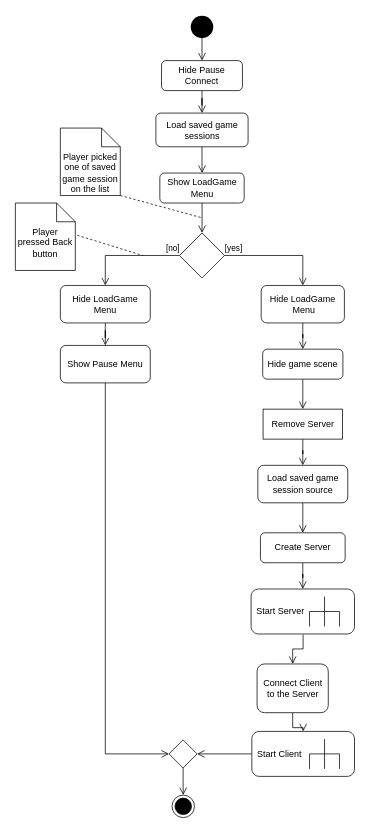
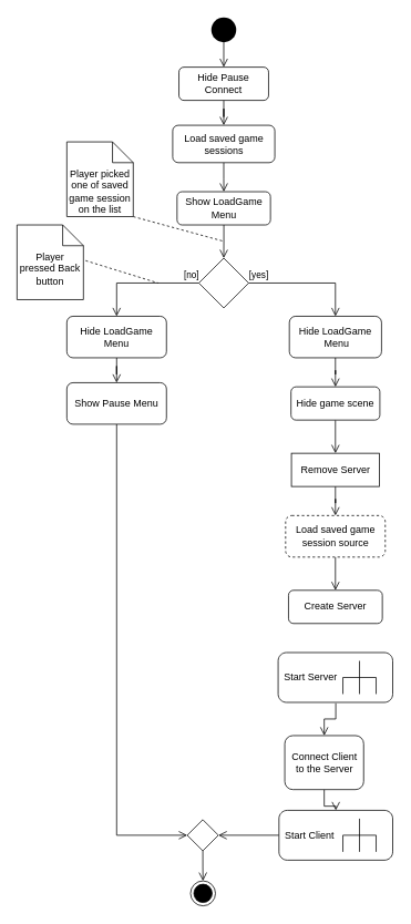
  <mxCell id="0" />
  <mxCell id="1" parent="0" />
  <mxCell id="2" value="" style="edgeStyle=orthogonalEdgeStyle;html=1;verticalAlign=bottom;endArrow=open;endSize=8;strokeColor=#000000;rounded=0;entryX=0.5;entryY=0;entryDx=0;entryDy=0;exitX=0.5;exitY=1;exitDx=0;exitDy=0;" parent="1" source="13" target="4" edge="1"><mxGeometry relative="1" as="geometry"><mxPoint x="262" y="125" as="targetPoint" /><mxPoint x="262.5" y="95" as="sourcePoint" /></mxGeometry></mxCell>
  <mxCell id="3" style="edgeStyle=orthogonalEdgeStyle;rounded=0;orthogonalLoop=1;jettySize=auto;html=1;endArrow=open;endFill=0;endSize=8;" parent="1" source="4" target="30" edge="1"><mxGeometry relative="1" as="geometry"><mxPoint x="268.07" y="152.57" as="targetPoint" /></mxGeometry></mxCell>
  <mxCell id="4" value="Hide Pause Connect" style="rounded=1;whiteSpace=wrap;html=1;strokeColor=#000000;" parent="1" vertex="1"><mxGeometry x="215" y="80" width="108" height="40" as="geometry" /></mxCell>
  <mxCell id="5" style="edgeStyle=orthogonalEdgeStyle;rounded=0;orthogonalLoop=1;jettySize=auto;html=1;entryX=0.5;entryY=0;entryDx=0;entryDy=0;endArrow=open;endFill=0;endSize=8;strokeColor=#000000;strokeWidth=1;" parent="1" source="6" target="14" edge="1"><mxGeometry relative="1" as="geometry"><mxPoint x="263" y="360" as="targetPoint" /></mxGeometry></mxCell>
  <mxCell id="6" value="Show LoadGame Menu" style="rounded=1;whiteSpace=wrap;html=1;strokeColor=#000000;" parent="1" vertex="1"><mxGeometry x="212.75" y="230" width="112.5" height="40" as="geometry" /></mxCell>
- <mxCell id="7" style="edgeStyle=orthogonalEdgeStyle;rounded=0;orthogonalLoop=1;jettySize=auto;html=1;endArrow=open;endFill=0;endSize=8;strokeColor=#000000;strokeWidth=1;" parent="1" source="8" target="22" edge="1"><mxGeometry relative="1" as="geometry"><mxPoint x="403.5" y="775" as="targetPoint" /></mxGeometry></mxCell>
  <mxCell id="8" value="Create Server" style="rounded=1;whiteSpace=wrap;html=1;strokeColor=#000000;" parent="1" vertex="1"><mxGeometry x="347" y="710" width="113" height="40" as="geometry" /></mxCell>
  <mxCell id="9" style="edgeStyle=orthogonalEdgeStyle;rounded=0;orthogonalLoop=1;jettySize=auto;html=1;fontSize=12;endArrow=open;endFill=0;endSize=8;strokeColor=#000000;strokeWidth=1;exitX=0.503;exitY=1.018;exitDx=0;exitDy=0;exitPerimeter=0;" parent="1" source="22" target="12" edge="1"><mxGeometry relative="1" as="geometry"><mxPoint x="403.5" y="815" as="sourcePoint" /><mxPoint x="403.5" y="885" as="targetPoint" /></mxGeometry></mxCell>
  <mxCell id="10" value="[no]" style="edgeStyle=orthogonalEdgeStyle;rounded=0;orthogonalLoop=1;jettySize=auto;html=1;endArrow=open;endFill=0;endSize=8;strokeColor=#000000;strokeWidth=1;fontSize=11;exitX=0;exitY=0.5;exitDx=0;exitDy=0;entryX=0.5;entryY=0;entryDx=0;entryDy=0;" parent="1" source="14" target="19" edge="1"><mxGeometry x="-0.871" y="-10" relative="1" as="geometry"><mxPoint as="offset" /><mxPoint x="189" y="364.976" as="sourcePoint" /><Array as="points"><mxPoint x="140" y="340" /></Array><mxPoint x="108.75" y="400" as="targetPoint" /></mxGeometry></mxCell>
  <mxCell id="11" style="edgeStyle=orthogonalEdgeStyle;rounded=0;orthogonalLoop=1;jettySize=auto;html=1;fontSize=12;endArrow=open;endFill=0;endSize=8;strokeColor=#000000;strokeWidth=1;" parent="1" source="12" target="21" edge="1"><mxGeometry relative="1" as="geometry"><mxPoint x="404.5" y="1035" as="targetPoint" /></mxGeometry></mxCell>
  <mxCell id="12" value="Connect Client &lt;br&gt;to the Server" style="rounded=1;whiteSpace=wrap;html=1;strokeColor=#000000;" parent="1" vertex="1"><mxGeometry x="342.5" y="885" width="95" height="65" as="geometry" /></mxCell>
  <mxCell id="13" value="" style="ellipse;fillColor=#000000;strokeColor=none;" parent="1" vertex="1"><mxGeometry x="254" y="20" width="30" height="30" as="geometry" /></mxCell>
  <mxCell id="14" value="" style="rhombus;" parent="1" vertex="1"><mxGeometry x="239" y="310" width="60" height="60" as="geometry" /></mxCell>
  <mxCell id="15" value="" style="ellipse;html=1;shape=endState;fillColor=#000000;strokeColor=#000000;" parent="1" vertex="1"><mxGeometry x="229" y="1060" width="30" height="30" as="geometry" /></mxCell>
  <mxCell id="16" style="edgeStyle=orthogonalEdgeStyle;rounded=0;orthogonalLoop=1;jettySize=auto;html=1;entryX=0.5;entryY=0;entryDx=0;entryDy=0;endArrow=open;endFill=0;endSize=8;" parent="1" source="17" target="8" edge="1"><mxGeometry relative="1" as="geometry"><mxPoint x="241" y="700" as="targetPoint" /></mxGeometry></mxCell>
- <mxCell id="17" value="Load saved game session source" style="rounded=1;whiteSpace=wrap;html=1;strokeColor=#000000;strokeWidth=1;" parent="1" vertex="1"><mxGeometry x="343.5" y="620" width="120" height="50" as="geometry" /></mxCell>
+ <mxCell id="17" value="Load saved game session source" style="rounded=1;whiteSpace=wrap;html=1;strokeColor=#000000;strokeWidth=1;dashed=1;" parent="1" vertex="1"><mxGeometry x="343.5" y="620" width="120" height="50" as="geometry" /></mxCell>
  <mxCell id="18" style="edgeStyle=orthogonalEdgeStyle;rounded=0;orthogonalLoop=1;jettySize=auto;html=1;endSize=8;endArrow=open;endFill=0;" parent="1" source="19" target="32" edge="1"><mxGeometry relative="1" as="geometry" /></mxCell>
  <mxCell id="19" value="Hide LoadGame Menu" style="rounded=1;whiteSpace=wrap;html=1;strokeColor=#000000;strokeWidth=1;" parent="1" vertex="1"><mxGeometry x="80" y="380" width="120" height="50" as="geometry" /></mxCell>
  <mxCell id="20" style="edgeStyle=orthogonalEdgeStyle;rounded=0;orthogonalLoop=1;jettySize=auto;html=1;entryX=1;entryY=0.5;entryDx=0;entryDy=0;endArrow=open;endFill=0;endSize=8;" parent="1" source="21" target="38" edge="1"><mxGeometry relative="1" as="geometry" /></mxCell>
  <mxCell id="21" value="&lt;span style=&quot;text-align: center;&quot;&gt;Start Client&lt;/span&gt;" style="shape=mxgraph.uml25.behaviorAction;html=1;rounded=1;absoluteArcSize=1;arcSize=10;align=left;spacingLeft=5;" parent="1" vertex="1"><mxGeometry x="335.5" y="975" width="137" height="60" as="geometry" /></mxCell>
  <mxCell id="22" value="&lt;span style=&quot;text-align: center;&quot;&gt;Start Server&lt;/span&gt;" style="shape=mxgraph.uml25.behaviorAction;html=1;rounded=1;absoluteArcSize=1;arcSize=10;align=left;spacingLeft=5;" parent="1" vertex="1"><mxGeometry x="334.5" y="785" width="138" height="60" as="geometry" /></mxCell>
  <mxCell id="23" style="edgeStyle=orthogonalEdgeStyle;rounded=0;orthogonalLoop=1;jettySize=auto;html=1;endArrow=open;endFill=0;endSize=8;" parent="1" source="24" target="17" edge="1"><mxGeometry relative="1" as="geometry" /></mxCell>
  <mxCell id="24" value="Remove Server" style="whiteSpace=wrap;html=1;strokeColor=#000000;strokeWidth=1;rounded=0;" parent="1" vertex="1"><mxGeometry x="350.5" y="545" width="106" height="40" as="geometry" /></mxCell>
  <mxCell id="25" style="edgeStyle=orthogonalEdgeStyle;rounded=0;orthogonalLoop=1;jettySize=auto;html=1;endArrow=open;endFill=0;endSize=8;" parent="1" source="26" target="34" edge="1"><mxGeometry relative="1" as="geometry" /></mxCell>
  <mxCell id="26" value="Hide&amp;nbsp;LoadGame&lt;br&gt;&amp;nbsp;Menu" style="rounded=1;whiteSpace=wrap;html=1;strokeColor=#000000;strokeWidth=1;" parent="1" vertex="1"><mxGeometry x="348" y="380" width="111" height="50" as="geometry" /></mxCell>
  <mxCell id="27" style="edgeStyle=orthogonalEdgeStyle;rounded=0;orthogonalLoop=1;jettySize=auto;html=1;endArrow=open;endFill=0;endSize=8;" parent="1" source="30" target="6" edge="1"><mxGeometry relative="1" as="geometry"><mxPoint x="268.07" y="189.93" as="sourcePoint" /></mxGeometry></mxCell>
  <mxCell id="28" value="Player picked one of saved game session on the list" style="shape=note2;boundedLbl=1;whiteSpace=wrap;html=1;size=25;verticalAlign=top;align=center;" parent="1" vertex="1"><mxGeometry x="80" y="170" width="80" height="90" as="geometry" /></mxCell>
  <mxCell id="29" style="rounded=0;orthogonalLoop=1;jettySize=auto;html=1;endArrow=none;endFill=0;endSize=8;dashed=1;" parent="1" edge="1"><mxGeometry relative="1" as="geometry"><mxPoint x="270" y="290" as="targetPoint" /><mxPoint x="160" y="260" as="sourcePoint" /></mxGeometry></mxCell>
  <mxCell id="30" value="Load saved game sessions" style="rounded=1;whiteSpace=wrap;html=1;strokeColor=#000000;" parent="1" vertex="1"><mxGeometry x="207.5" y="150" width="123" height="45" as="geometry" /></mxCell>
  <mxCell id="31" style="edgeStyle=orthogonalEdgeStyle;rounded=0;orthogonalLoop=1;jettySize=auto;html=1;endArrow=open;endFill=0;endSize=8;entryX=0;entryY=0.5;entryDx=0;entryDy=0;" parent="1" source="32" target="38" edge="1"><mxGeometry relative="1" as="geometry"><mxPoint x="147.5" y="545" as="targetPoint" /><Array as="points"><mxPoint x="140" y="1005" /></Array></mxGeometry></mxCell>
  <mxCell id="32" value="Show Pause Menu" style="rounded=1;whiteSpace=wrap;html=1;strokeColor=#000000;strokeWidth=1;" parent="1" vertex="1"><mxGeometry x="80" y="460" width="120" height="50" as="geometry" /></mxCell>
  <mxCell id="33" style="edgeStyle=orthogonalEdgeStyle;rounded=0;orthogonalLoop=1;jettySize=auto;html=1;endArrow=open;endFill=0;endSize=8;" parent="1" source="34" target="24" edge="1"><mxGeometry relative="1" as="geometry" /></mxCell>
  <mxCell id="34" value="Hide game scene" style="rounded=1;whiteSpace=wrap;html=1;strokeColor=#000000;strokeWidth=1;" parent="1" vertex="1"><mxGeometry x="350" y="465" width="107" height="40" as="geometry" /></mxCell>
  <mxCell id="35" value="" style="edgeStyle=orthogonalEdgeStyle;rounded=0;orthogonalLoop=1;jettySize=auto;html=1;endArrow=open;endFill=0;endSize=8;strokeColor=#000000;strokeWidth=1;exitX=1;exitY=0.5;exitDx=0;exitDy=0;entryX=0.5;entryY=0;entryDx=0;entryDy=0;" parent="1" source="14" target="26" edge="1"><mxGeometry relative="1" as="geometry"><mxPoint x="310" y="380" as="sourcePoint" /><mxPoint x="350" y="410" as="targetPoint" /></mxGeometry></mxCell>
  <mxCell id="36" value="[yes]" style="edgeLabel;html=1;align=center;verticalAlign=middle;resizable=0;points=[];fontSize=11;" parent="35" vertex="1" connectable="0"><mxGeometry x="-0.399" y="3" relative="1" as="geometry"><mxPoint x="-32" y="-7" as="offset" /></mxGeometry></mxCell>
  <mxCell id="37" style="edgeStyle=orthogonalEdgeStyle;rounded=0;orthogonalLoop=1;jettySize=auto;html=1;entryX=0.5;entryY=0;entryDx=0;entryDy=0;endArrow=open;endFill=0;endSize=8;" parent="1" source="38" target="15" edge="1"><mxGeometry relative="1" as="geometry" /></mxCell>
  <mxCell id="38" value="" style="rhombus;" parent="1" vertex="1"><mxGeometry x="225" y="986.25" width="37.5" height="37.5" as="geometry" /></mxCell>
  <mxCell id="39" value="Player pressed Back button" style="shape=note2;boundedLbl=1;whiteSpace=wrap;html=1;size=25;verticalAlign=top;align=center;" parent="1" vertex="1"><mxGeometry x="20" y="270" width="80" height="90" as="geometry" /></mxCell>
  <mxCell id="40" style="rounded=0;orthogonalLoop=1;jettySize=auto;html=1;endArrow=none;endFill=0;endSize=8;dashed=1;exitX=1.033;exitY=0.478;exitDx=0;exitDy=0;exitPerimeter=0;" parent="1" source="39" edge="1"><mxGeometry relative="1" as="geometry"><mxPoint x="190" y="340" as="targetPoint" /><mxPoint x="165.92" y="268.74" as="sourcePoint" /></mxGeometry></mxCell>
